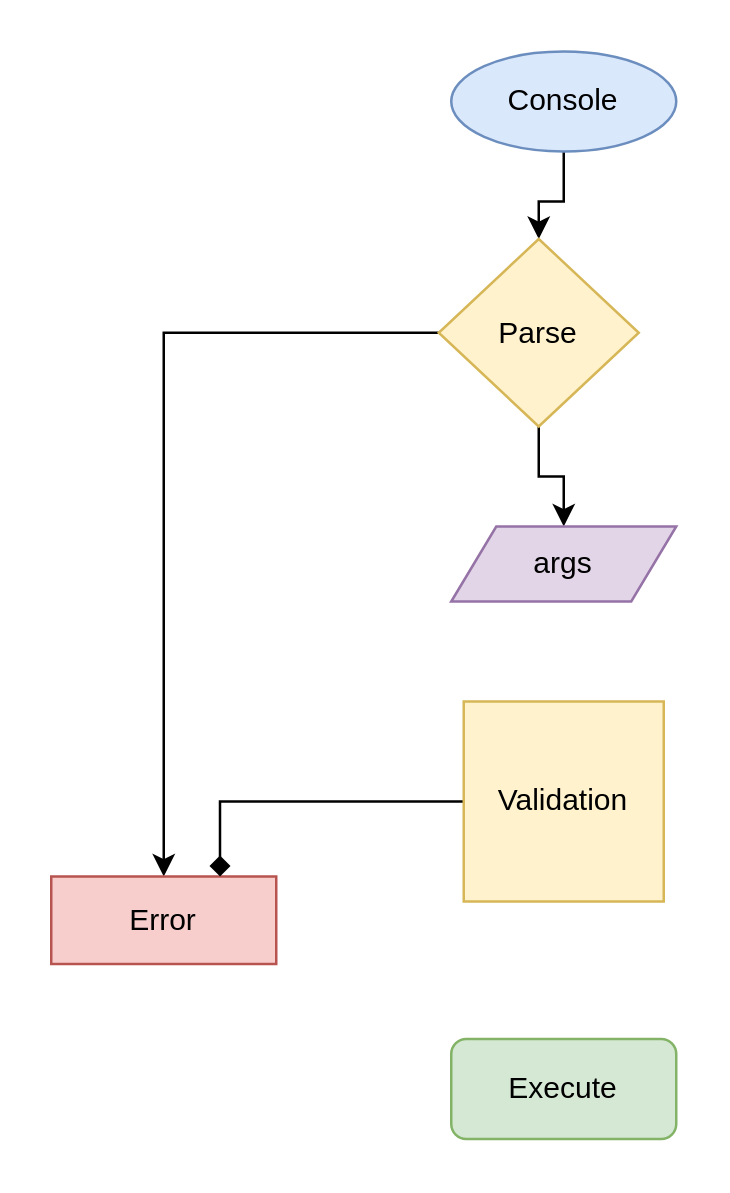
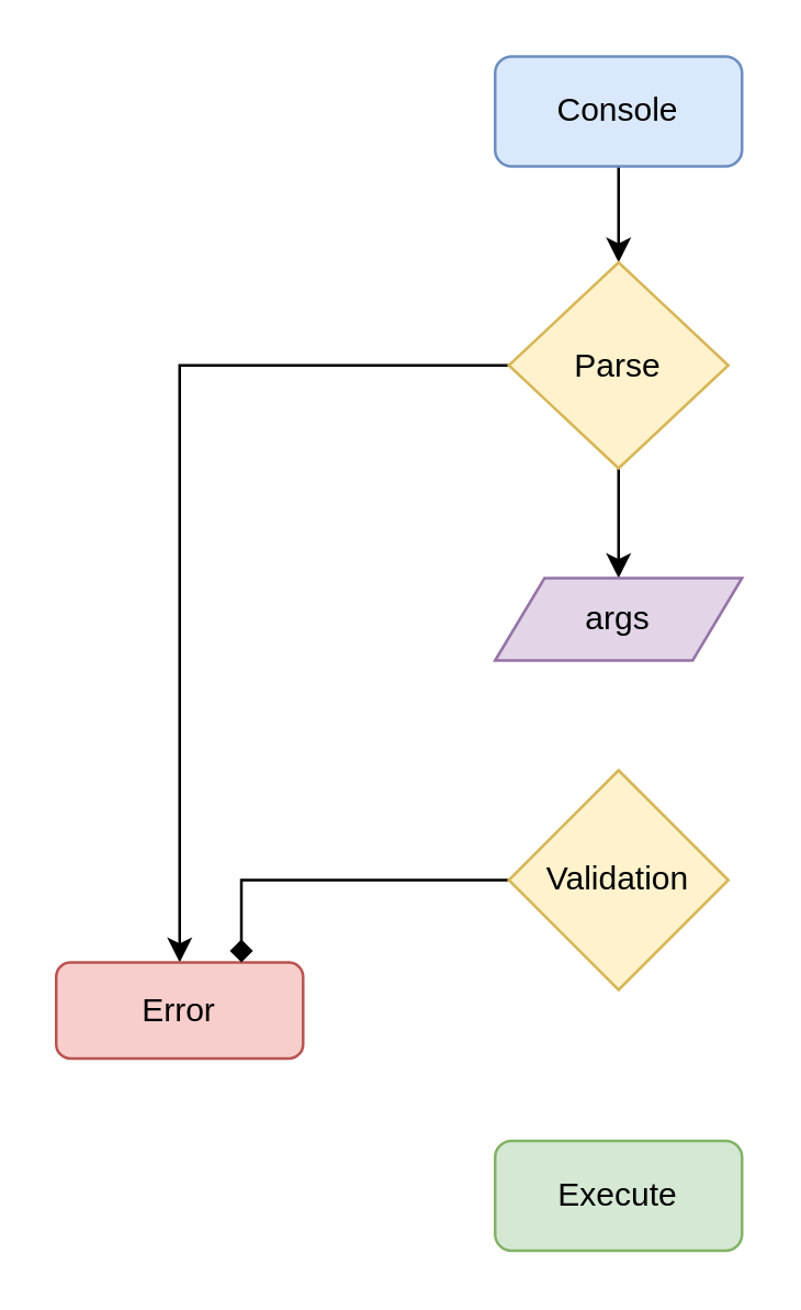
  <mxCell id="0" />
  <mxCell id="1" parent="0" />
  <mxCell id="2" value="" style="edgeStyle=orthogonalEdgeStyle;rounded=0;orthogonalLoop=1;jettySize=auto;html=1;" edge="1" parent="1" source="3" target="7"><mxGeometry relative="1" as="geometry" /></mxCell>
- <mxCell id="3" value="Console&lt;br&gt;" style="ellipse;whiteSpace=wrap;html=1;fillColor=#dae8fc;strokeColor=#6c8ebf;" vertex="1" parent="1"><mxGeometry x="180" y="20" width="90" height="40" as="geometry" /></mxCell>
+ <mxCell id="3" value="Console&lt;br&gt;" style="rounded=1;whiteSpace=wrap;html=1;fillColor=#dae8fc;strokeColor=#6c8ebf;" vertex="1" parent="1"><mxGeometry x="180" y="20" width="90" height="40" as="geometry" /></mxCell>
  <mxCell id="4" value="Execute&lt;br&gt;" style="rounded=1;whiteSpace=wrap;html=1;fillColor=#d5e8d4;strokeColor=#82b366;" vertex="1" parent="1"><mxGeometry x="180" y="415" width="90" height="40" as="geometry" /></mxCell>
  <mxCell id="5" style="edgeStyle=orthogonalEdgeStyle;rounded=0;orthogonalLoop=1;jettySize=auto;html=1;entryX=0.5;entryY=0;entryDx=0;entryDy=0;" edge="1" parent="1" source="7" target="8"><mxGeometry relative="1" as="geometry" /></mxCell>
  <mxCell id="6" style="edgeStyle=orthogonalEdgeStyle;rounded=0;orthogonalLoop=1;jettySize=auto;html=1;exitX=0.5;exitY=1;exitDx=0;exitDy=0;entryX=0.5;entryY=0;entryDx=0;entryDy=0;" edge="1" parent="1" source="7" target="11"><mxGeometry relative="1" as="geometry" /></mxCell>
- <mxCell id="7" value="Parse&lt;br&gt;" style="rhombus;whiteSpace=wrap;html=1;fillColor=#fff2cc;strokeColor=#d6b656;" vertex="1" parent="1"><mxGeometry x="175" y="95" width="80" height="75" as="geometry" /></mxCell>
- <mxCell id="8" value="Error" style="whiteSpace=wrap;html=1;fillColor=#f8cecc;strokeColor=#b85450;rounded=0;" vertex="1" parent="1"><mxGeometry x="20" y="350" width="90" height="35" as="geometry" /></mxCell>
+ <mxCell id="7" value="Parse&lt;br&gt;" style="rhombus;whiteSpace=wrap;html=1;fillColor=#fff2cc;strokeColor=#d6b656;" vertex="1" parent="1"><mxGeometry x="185" y="95" width="80" height="75" as="geometry" /></mxCell>
+ <mxCell id="8" value="Error" style="rounded=1;whiteSpace=wrap;html=1;fillColor=#f8cecc;strokeColor=#b85450;" vertex="1" parent="1"><mxGeometry x="20" y="350" width="90" height="35" as="geometry" /></mxCell>
  <mxCell id="9" style="edgeStyle=orthogonalEdgeStyle;rounded=0;orthogonalLoop=1;jettySize=auto;html=1;entryX=0.75;entryY=0;entryDx=0;entryDy=0;endArrow=diamond;" edge="1" parent="1" source="10" target="8"><mxGeometry relative="1" as="geometry" /></mxCell>
- <mxCell id="10" value="Validation&lt;br&gt;" style="whiteSpace=wrap;html=1;fillColor=#fff2cc;strokeColor=#d6b656;rounded=0;" vertex="1" parent="1"><mxGeometry x="185" y="280" width="80" height="80" as="geometry" /></mxCell>
+ <mxCell id="10" value="Validation&lt;br&gt;" style="rhombus;whiteSpace=wrap;html=1;fillColor=#fff2cc;strokeColor=#d6b656;" vertex="1" parent="1"><mxGeometry x="185" y="280" width="80" height="80" as="geometry" /></mxCell>
  <mxCell id="11" value="args" style="shape=parallelogram;perimeter=parallelogramPerimeter;whiteSpace=wrap;html=1;fillColor=#e1d5e7;strokeColor=#9673a6;" vertex="1" parent="1"><mxGeometry x="180" y="210" width="90" height="30" as="geometry" /></mxCell>
